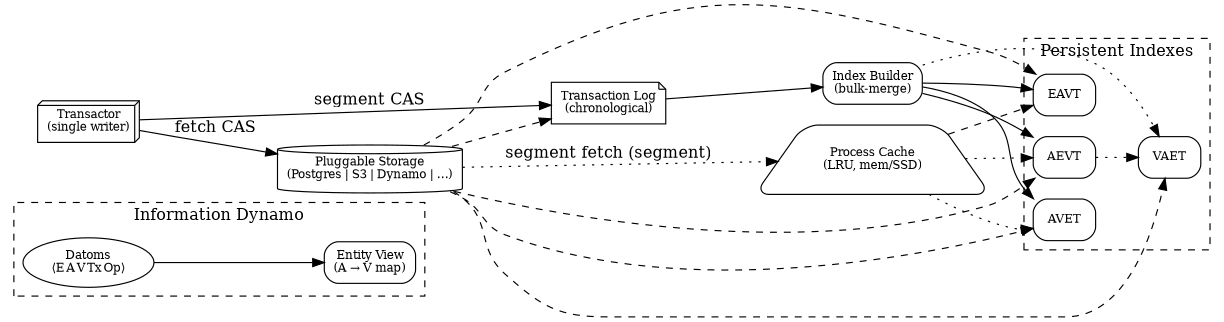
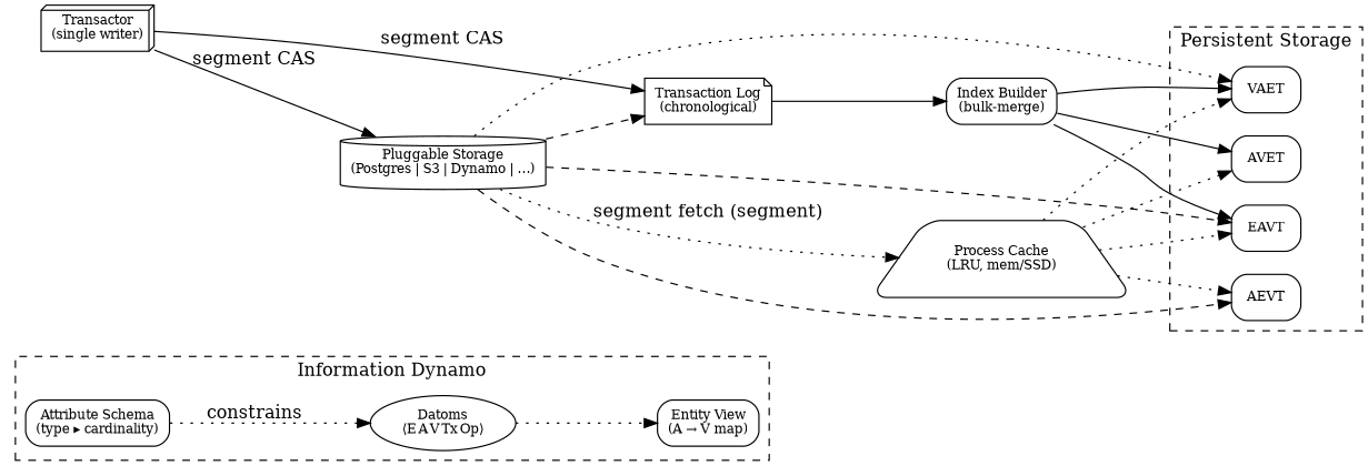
  digraph {
    rankdir=LR
    node [fontsize=10 shape=box style=rounded]
    n1 [label="Datoms\n⟨E A V Tx Op⟩" shape=oval]
    n2 [label="Entity View\n(A → V map)"]
+   n3 [label="Attribute Schema\n(type ▸ cardinality)"]
    n4 [label=EAVT]
    n5 [label=AVET]
    n6 [label=AEVT]
    n7 [label=VAET]
    n8 [label="Transaction Log\n(chronological)" shape=note]
    n9 [label="Index Builder\n(bulk-merge)"]
    n10 [label="Transactor\n(single writer)" shape=box3d]
    n11 [label="Pluggable Storage\n(Postgres | S3 | Dynamo | …)" shape=cylinder]
    n12 [label="Process Cache\n(LRU, mem/SSD)" shape=trapezium]
    subgraph cluster_1 {
      label="Information Dynamo"
      style=dashed
      n1
      n2
+     n3
    }
    subgraph cluster_2 {
-     label="Persistent Indexes"
+     label="Persistent Storage"
      style=dashed
      n4
      n5
      n6
      n7
    }
-   n1 -> n2
+   n1 -> n2 [style=dotted]
+   n3 -> n1 [label=constrains style=dotted]
    n8 -> n9
    n9 -> n4
    n9 -> n5
-   n9 -> n6
-   n9 -> n7 [style=dotted]
+   n9 -> n7
    n10 -> n8 [label="segment CAS"]
-   n10 -> n11 [label="fetch CAS"]
+   n10 -> n11 [label="segment CAS"]
    n11 -> n4 [style=dashed]
-   n11 -> n5 [style=dashed]
    n11 -> n6 [style=dashed]
-   n11 -> n7 [style=dashed]
+   n11 -> n7 [style=dotted]
    n11 -> n8 [style=dashed]
    n11 -> n12 [label="segment fetch (segment)" style=dotted]
-   n12 -> n4 [style=dashed]
+   n12 -> n4 [style=dotted]
    n12 -> n5 [style=dotted]
    n12 -> n6 [style=dotted]
-   n6 -> n7 [style=dotted]
+   n12 -> n7 [style=dotted]
  }
